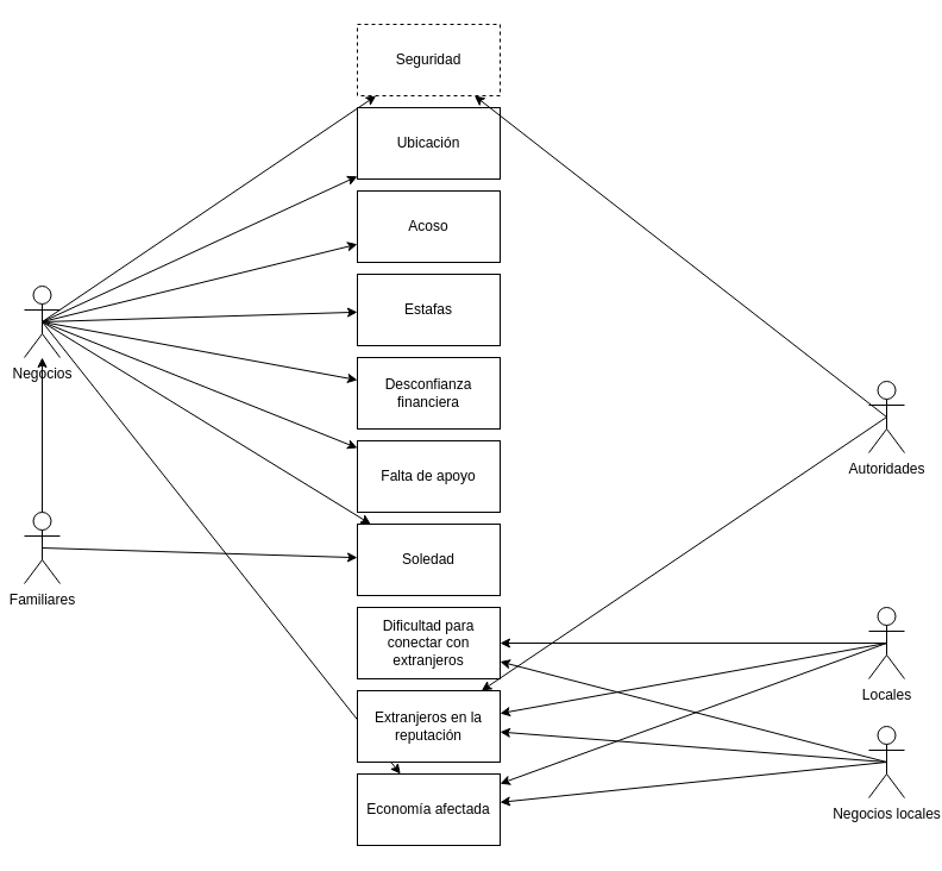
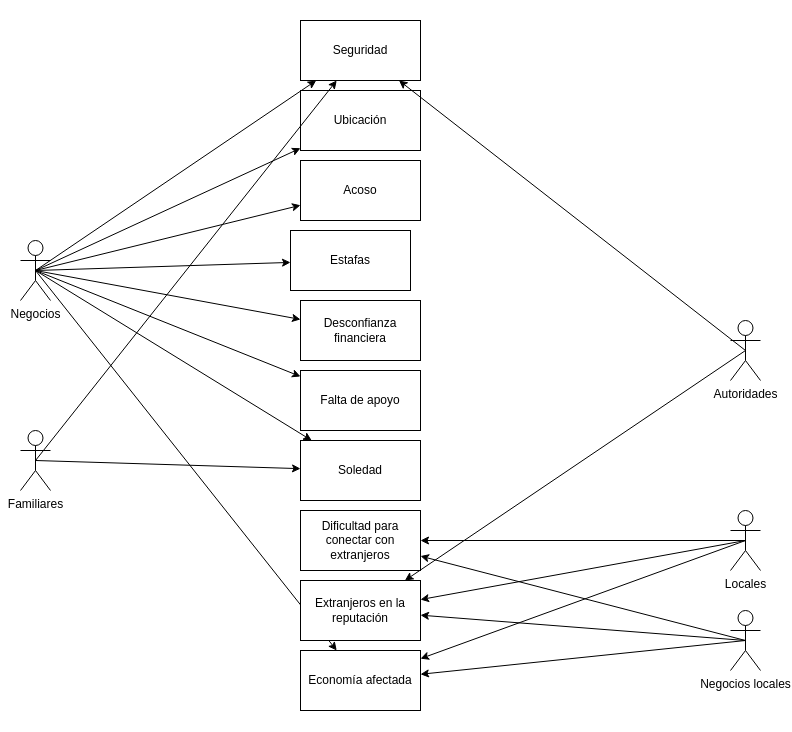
  <mxCell id="0" />
  <mxCell id="1" parent="0" />
  <mxCell id="2" style="edgeStyle=none;html=1;exitX=0.5;exitY=0.5;exitDx=0;exitDy=0;exitPerimeter=0;" edge="1" parent="1" source="10" target="11"><mxGeometry relative="1" as="geometry" /></mxCell>
  <mxCell id="3" style="edgeStyle=none;html=1;exitX=0.5;exitY=0.5;exitDx=0;exitDy=0;exitPerimeter=0;" edge="1" parent="1" source="10" target="12"><mxGeometry relative="1" as="geometry" /></mxCell>
  <mxCell id="4" style="edgeStyle=none;html=1;exitX=0.5;exitY=0.5;exitDx=0;exitDy=0;exitPerimeter=0;" edge="1" parent="1" source="10" target="13"><mxGeometry relative="1" as="geometry" /></mxCell>
  <mxCell id="5" style="edgeStyle=none;html=1;exitX=0.5;exitY=0.5;exitDx=0;exitDy=0;exitPerimeter=0;" edge="1" parent="1" source="10" target="14"><mxGeometry relative="1" as="geometry" /></mxCell>
  <mxCell id="6" style="edgeStyle=none;html=1;exitX=0.5;exitY=0.5;exitDx=0;exitDy=0;exitPerimeter=0;" edge="1" parent="1" source="10" target="15"><mxGeometry relative="1" as="geometry" /></mxCell>
  <mxCell id="7" style="edgeStyle=none;html=1;exitX=0.5;exitY=0.5;exitDx=0;exitDy=0;exitPerimeter=0;" edge="1" parent="1" source="10" target="16"><mxGeometry relative="1" as="geometry" /></mxCell>
  <mxCell id="8" style="edgeStyle=none;html=1;exitX=0.5;exitY=0.5;exitDx=0;exitDy=0;exitPerimeter=0;" edge="1" parent="1" source="10" target="17"><mxGeometry relative="1" as="geometry" /></mxCell>
  <mxCell id="9" style="edgeStyle=none;html=1;exitX=0.5;exitY=0.5;exitDx=0;exitDy=0;exitPerimeter=0;" edge="1" parent="1" source="10" target="24"><mxGeometry relative="1" as="geometry" /></mxCell>
  <mxCell id="10" value="Negocios" style="shape=umlActor;verticalLabelPosition=bottom;verticalAlign=top;html=1;outlineConnect=0;" vertex="1" parent="1"><mxGeometry x="20" y="240" width="30" height="60" as="geometry" /></mxCell>
- <mxCell id="11" value="Seguridad" style="rounded=0;whiteSpace=wrap;html=1;dashed=1;" vertex="1" parent="1"><mxGeometry x="300" y="20" width="120" height="60" as="geometry" /></mxCell>
+ <mxCell id="11" value="Seguridad" style="rounded=0;whiteSpace=wrap;html=1;" vertex="1" parent="1"><mxGeometry x="300" y="20" width="120" height="60" as="geometry" /></mxCell>
  <mxCell id="12" value="Ubicación" style="rounded=0;whiteSpace=wrap;html=1;" vertex="1" parent="1"><mxGeometry x="300" y="90" width="120" height="60" as="geometry" /></mxCell>
  <mxCell id="13" value="Acoso" style="rounded=0;whiteSpace=wrap;html=1;" vertex="1" parent="1"><mxGeometry x="300" y="160" width="120" height="60" as="geometry" /></mxCell>
- <mxCell id="14" value="Estafas" style="rounded=0;whiteSpace=wrap;html=1;" vertex="1" parent="1"><mxGeometry x="300" y="230" width="120" height="60" as="geometry" /></mxCell>
+ <mxCell id="14" value="Estafas" style="rounded=0;whiteSpace=wrap;html=1;" vertex="1" parent="1"><mxGeometry x="290" y="230" width="120" height="60" as="geometry" /></mxCell>
  <mxCell id="15" value="Desconfianza financiera" style="rounded=0;whiteSpace=wrap;html=1;" vertex="1" parent="1"><mxGeometry x="300" y="300" width="120" height="60" as="geometry" /></mxCell>
  <mxCell id="16" value="Falta de apoyo" style="rounded=0;whiteSpace=wrap;html=1;" vertex="1" parent="1"><mxGeometry x="300" y="370" width="120" height="60" as="geometry" /></mxCell>
  <mxCell id="17" value="Soledad" style="rounded=0;whiteSpace=wrap;html=1;" vertex="1" parent="1"><mxGeometry x="300" y="440" width="120" height="60" as="geometry" /></mxCell>
  <mxCell id="18" style="edgeStyle=none;html=1;exitX=0.5;exitY=0.5;exitDx=0;exitDy=0;exitPerimeter=0;" edge="1" parent="1" source="21" target="22"><mxGeometry relative="1" as="geometry" /></mxCell>
  <mxCell id="19" style="edgeStyle=none;html=1;exitX=0.5;exitY=0.5;exitDx=0;exitDy=0;exitPerimeter=0;" edge="1" parent="1" source="21" target="23"><mxGeometry relative="1" as="geometry" /></mxCell>
  <mxCell id="20" style="edgeStyle=none;html=1;exitX=0.5;exitY=0.5;exitDx=0;exitDy=0;exitPerimeter=0;" edge="1" parent="1" source="21" target="24"><mxGeometry relative="1" as="geometry" /></mxCell>
  <mxCell id="21" value="Locales" style="shape=umlActor;verticalLabelPosition=bottom;verticalAlign=top;html=1;outlineConnect=0;" vertex="1" parent="1"><mxGeometry x="730" y="510" width="30" height="60" as="geometry" /></mxCell>
  <mxCell id="22" value="Dificultad para conectar con extranjeros" style="rounded=0;whiteSpace=wrap;html=1;" vertex="1" parent="1"><mxGeometry x="300" y="510" width="120" height="60" as="geometry" /></mxCell>
  <mxCell id="23" value="Extranjeros en la reputación" style="rounded=0;whiteSpace=wrap;html=1;" vertex="1" parent="1"><mxGeometry x="300" y="580" width="120" height="60" as="geometry" /></mxCell>
  <mxCell id="24" value="Economía afectada" style="rounded=0;whiteSpace=wrap;html=1;" vertex="1" parent="1"><mxGeometry x="300" y="650" width="120" height="60" as="geometry" /></mxCell>
  <mxCell id="25" style="edgeStyle=none;html=1;exitX=0.5;exitY=0.5;exitDx=0;exitDy=0;exitPerimeter=0;" edge="1" parent="1" source="27" target="11"><mxGeometry relative="1" as="geometry" /></mxCell>
  <mxCell id="26" style="edgeStyle=none;html=1;exitX=0.5;exitY=0.5;exitDx=0;exitDy=0;exitPerimeter=0;" edge="1" parent="1" source="27" target="23"><mxGeometry relative="1" as="geometry" /></mxCell>
  <mxCell id="27" value="Autoridades" style="shape=umlActor;verticalLabelPosition=bottom;verticalAlign=top;html=1;outlineConnect=0;" vertex="1" parent="1"><mxGeometry x="730" y="320" width="30" height="60" as="geometry" /></mxCell>
  <mxCell id="28" style="edgeStyle=none;html=1;exitX=0.5;exitY=0.5;exitDx=0;exitDy=0;exitPerimeter=0;" edge="1" parent="1" source="31" target="23"><mxGeometry relative="1" as="geometry" /></mxCell>
  <mxCell id="29" style="edgeStyle=none;html=1;exitX=0.5;exitY=0.5;exitDx=0;exitDy=0;exitPerimeter=0;" edge="1" parent="1" source="31" target="24"><mxGeometry relative="1" as="geometry" /></mxCell>
  <mxCell id="30" style="edgeStyle=none;html=1;exitX=0.5;exitY=0.5;exitDx=0;exitDy=0;exitPerimeter=0;" edge="1" parent="1" source="31" target="22"><mxGeometry relative="1" as="geometry" /></mxCell>
  <mxCell id="31" value="Negocios locales" style="shape=umlActor;verticalLabelPosition=bottom;verticalAlign=top;html=1;outlineConnect=0;" vertex="1" parent="1"><mxGeometry x="730" y="610" width="30" height="60" as="geometry" /></mxCell>
- <mxCell id="32" style="edgeStyle=none;html=1;exitX=0.5;exitY=0.5;exitDx=0;exitDy=0;exitPerimeter=0;" edge="1" parent="1" source="34" target="10"><mxGeometry relative="1" as="geometry" /></mxCell>
+ <mxCell id="32" style="edgeStyle=none;html=1;exitX=0.5;exitY=0.5;exitDx=0;exitDy=0;exitPerimeter=0;" edge="1" parent="1" source="34" target="11"><mxGeometry relative="1" as="geometry" /></mxCell>
  <mxCell id="33" style="edgeStyle=none;html=1;exitX=0.5;exitY=0.5;exitDx=0;exitDy=0;exitPerimeter=0;" edge="1" parent="1" source="34" target="17"><mxGeometry relative="1" as="geometry" /></mxCell>
  <mxCell id="34" value="Familiares" style="shape=umlActor;verticalLabelPosition=bottom;verticalAlign=top;html=1;outlineConnect=0;" vertex="1" parent="1"><mxGeometry x="20" y="430" width="30" height="60" as="geometry" /></mxCell>
